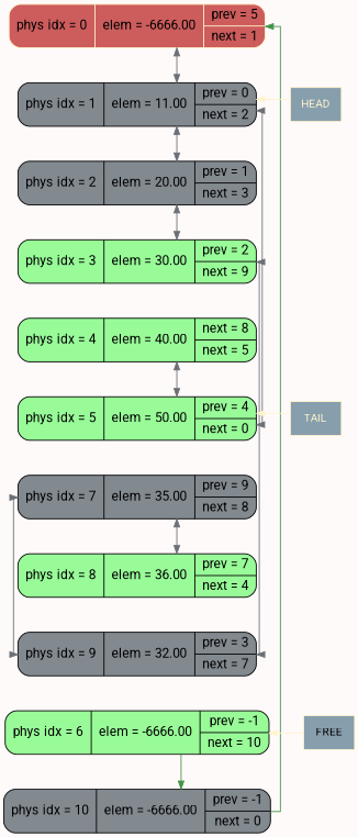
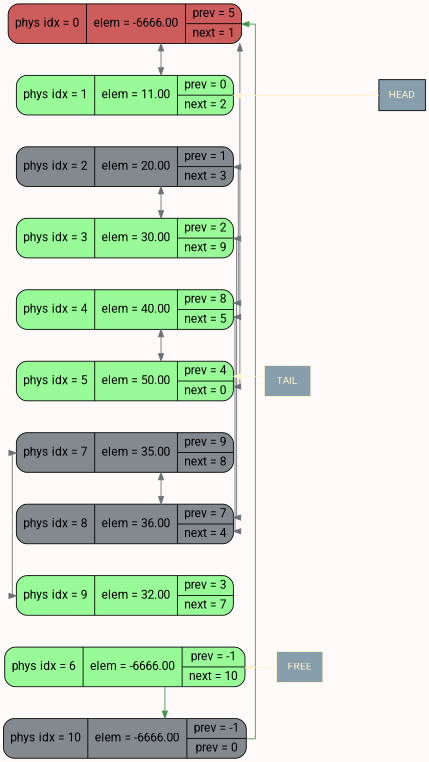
  digraph {
    bgcolor="#FFFAFA"
    fontname=Roboto
    nodesep=0.5
    rankdir=TB
    splines=ortho
    node [color="#000000" fillcolor="#98FB98" fontname=Roboto penwidth=1.0 shape=Mrecord style=filled]
    edge [fontname=Roboto weight=0 arrowsize=0.85 penwidth=1]
-   n1 [color="#FFF4CC" fillcolor="#CD5C5C" label="phys idx = 0 | elem = -6666.00 | {prev = 5 | next = 1}"]
-   n2 [fillcolor="#82898F" label="phys idx = 1 | elem = 11.00 | {prev = 0 | next = 2}"]
+   n1 [fillcolor="#CD5C5C" label="phys idx = 0 | elem = -6666.00 | {prev = 5 | next = 1}"]
+   n2 [label="phys idx = 1 | elem = 11.00 | {prev = 0 | next = 2}"]
    n3 [fillcolor="#82898F" label="phys idx = 2 | elem = 20.00 | {prev = 1 | next = 3}"]
    n4 [label="phys idx = 3 | elem = 30.00 | {prev = 2 | next = 9}"]
-   n5 [label="phys idx = 4 | elem = 40.00 | {next = 8 | next = 5}"]
-   n6 [fillcolor="#82898F" label="phys idx = 9 | elem = 32.00 | {prev = 3 | next = 7}"]
+   n5 [label="phys idx = 4 | elem = 40.00 | {prev = 8 | next = 5}"]
+   n6 [label="phys idx = 9 | elem = 32.00 | {prev = 3 | next = 7}"]
    n7 [label="phys idx = 5 | elem = 50.00 | {prev = 4 | next = 0}"]
    n8 [fillcolor="#82898F" label="phys idx = 7 | elem = 35.00 | {prev = 9 | next = 8}"]
-   n9 [label="phys idx = 8 | elem = 36.00 | {prev = 7 | next = 4}"]
+   n9 [fillcolor="#82898F" label="phys idx = 8 | elem = 36.00 | {prev = 7 | next = 4}"]
    n10 [label="phys idx = 6 | elem = -6666.00 | {prev = -1 | next = 10} "]
-   n11 [fillcolor="#82898F" label="phys idx = 10 | elem = -6666.00 | {prev = -1 | next = 0} "]
-   n12 [color="#FFF4CC" fillcolor="#879eac" fontcolor="#FFF4CC" fontsize=12 label=HEAD shape=box penwidth=""]
+   n11 [fillcolor="#82898F" label="phys idx = 10 | elem = -6666.00 | {prev = -1 | prev = 0} "]
+   n12 [fillcolor="#879eac" fontcolor="#FFF4CC" fontsize=12 label=HEAD shape=box penwidth=""]
    n13 [color="#FFF4CC" fillcolor="#879eac" fontcolor="#FFF4CC" fontsize=12 label=TAIL shape=box penwidth=""]
-   n14 [color="#FFF4CC" fillcolor="#879eac" fontcolor=black fontsize=12 label=FREE shape=box penwidth=""]
+   n14 [color="#FFF4CC" fillcolor="#879eac" fontcolor="#FFF4CC" fontsize=12 label=FREE shape=box penwidth=""]
    subgraph sub_1 {
      n1
      n2
      n3
      n4
      n5
      n6
      n7
      n8
      n9
      n10
      n11
    }
    subgraph sub_2 {
      subgraph sub_3 {
        rank=same
        n10
        n14
      }
      subgraph sub_4 {
        rank=same
        n7
        n13
      }
      subgraph sub_5 {
        rank=same
        n2
        n12
      }
    }
    n1 -> n2 [style=invis weight=10000 arrowsize="" penwidth=""]
    n1 -> n2 [color="#6A7075" dir=both]
    n2 -> n3 [style=invis weight=10000 arrowsize="" penwidth=""]
-   n2 -> n3 [color="#6A7075" dir=both]
+   n5 -> n3 [color="#6A7075" dir=both]
    n3 -> n4 [style=invis weight=10000 arrowsize="" penwidth=""]
    n3 -> n4 [color="#6A7075" dir=both]
    n4 -> n5 [style=invis weight=10000 arrowsize="" penwidth=""]
-   n4 -> n6 [color="#6A7075" dir=both]
+   n4 -> n9 [color="#6A7075" dir=both]
    n5 -> n7 [style=invis weight=10000 arrowsize="" penwidth=""]
    n5 -> n7 [color="#6A7075" dir=both]
    n6 -> n8 [color="#6A7075" dir=both]
    n6 -> n10 [style=invis weight=10000 arrowsize="" penwidth=""]
-   n7 -> n2 [color="#6A7075" dir=both]
+   n7 -> n1 [color="#6A7075" dir=both]
    n7 -> n8 [style=invis weight=10000 arrowsize="" penwidth=""]
    n8 -> n9 [style=invis weight=10000 arrowsize="" penwidth=""]
    n8 -> n9 [color="#6A7075" dir=both]
+   n9 -> n5 [color="#6A7075" dir=both]
    n9 -> n6 [style=invis weight=10000 arrowsize="" penwidth=""]
    n10 -> n11 [style=invis weight=10000 arrowsize="" penwidth=""]
    n10 -> n11 [color="#44944A"]
    n11 -> n1 [color="#44944A"]
    n12 -> n2 [color="#FFF4CC" constraint=false style=solid]
    n13 -> n7 [color="#FFF4CC" constraint=false style=solid]
    n14 -> n10 [color="#FFF4CC" constraint=false style=solid]
  }
